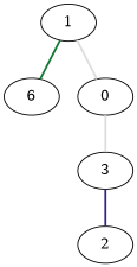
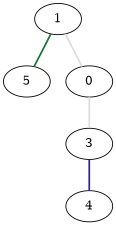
  graph {
    rankdir=BT
    edge [color="#DDDDDD" style=bold]
    n1 [label=0]
    1
    3
-   4 [label=2]
-   5 [label=6]
+   4
+   5
    n1 -- 1
    3 -- n1
    4 -- 3 [color="#332288"]
    5 -- 1 [color="#117733"]
  }
